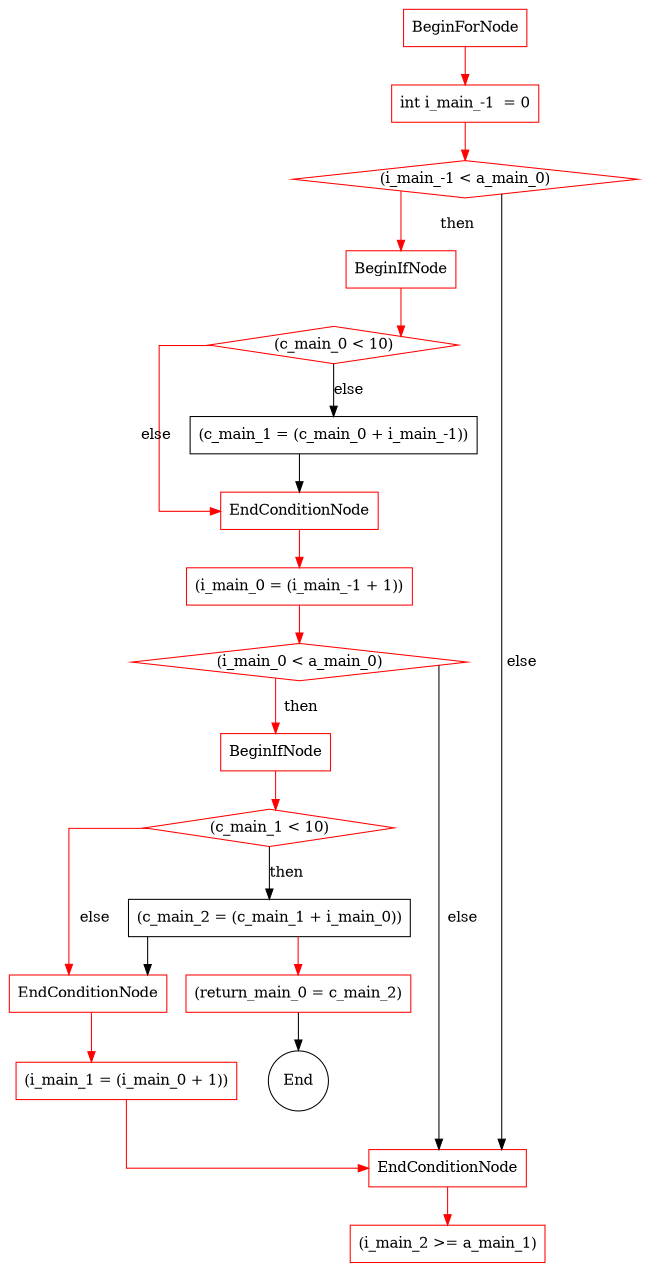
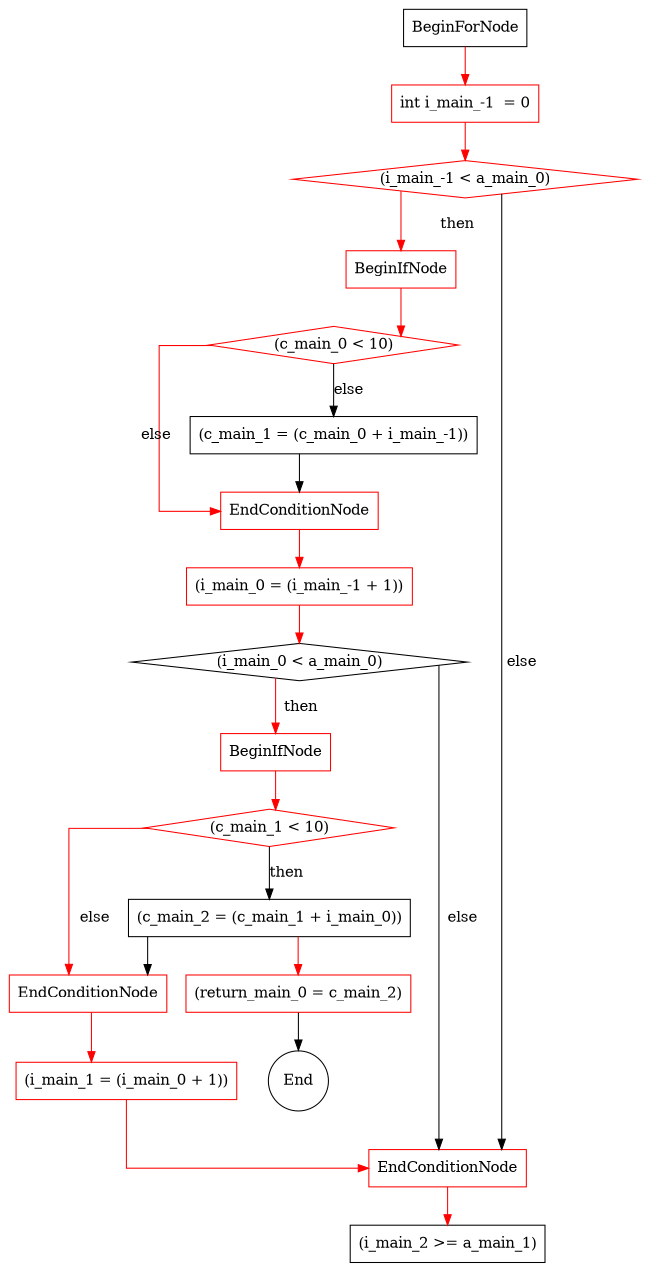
  strict digraph {
    splines=ortho
    node [color=red shape=rectangle]
    edge [color=red]
-   n1 [label=BeginForNode]
+   n1 [color=black label=BeginForNode]
    n2 [label="int i_main_-1  = 0"]
    n3 [label="(i_main_-1 < a_main_0)" shape=diamond]
    n4 [label=BeginIfNode]
    n5 [label=EndConditionNode]
    n6 [label="(c_main_0 < 10)" shape=diamond]
-   n7 [label="(i_main_2 >= a_main_1)"]
+   n7 [color=black label="(i_main_2 >= a_main_1)"]
    n8 [label="(c_main_1 = (c_main_0 + i_main_-1))" color=""]
    n9 [label=EndConditionNode]
    n10 [label="(i_main_0 = (i_main_-1 + 1))"]
-   n11 [label="(i_main_0 < a_main_0)" shape=diamond]
+   n11 [color=black label="(i_main_0 < a_main_0)" shape=diamond]
    n12 [label=BeginIfNode]
    n13 [label="(c_main_1 < 10)" shape=diamond]
    n14 [label="(c_main_2 = (c_main_1 + i_main_0))" color=""]
    n15 [label=EndConditionNode]
    n16 [label="(return_main_0 = c_main_2)"]
    n17 [label="(i_main_1 = (i_main_0 + 1))"]
    n18 [label=End shape=circle color=""]
    n1 -> n2
    n2 -> n3
    n3 -> n4 [label=then]
    n3 -> n5 [label=else color=""]
    n4 -> n6
    n5 -> n7
    n6 -> n8 [label=else color=""]
    n6 -> n9 [label=else]
    n8 -> n9 [color=""]
    n9 -> n10
    n10 -> n11
    n11 -> n5 [label=else color=""]
    n11 -> n12 [label=then]
    n12 -> n13
    n13 -> n14 [label=then color=""]
    n13 -> n15 [label=else]
    n14 -> n15 [color=""]
    n14 -> n16
    n15 -> n17
    n16 -> n18 [color=""]
    n17 -> n5
  }
